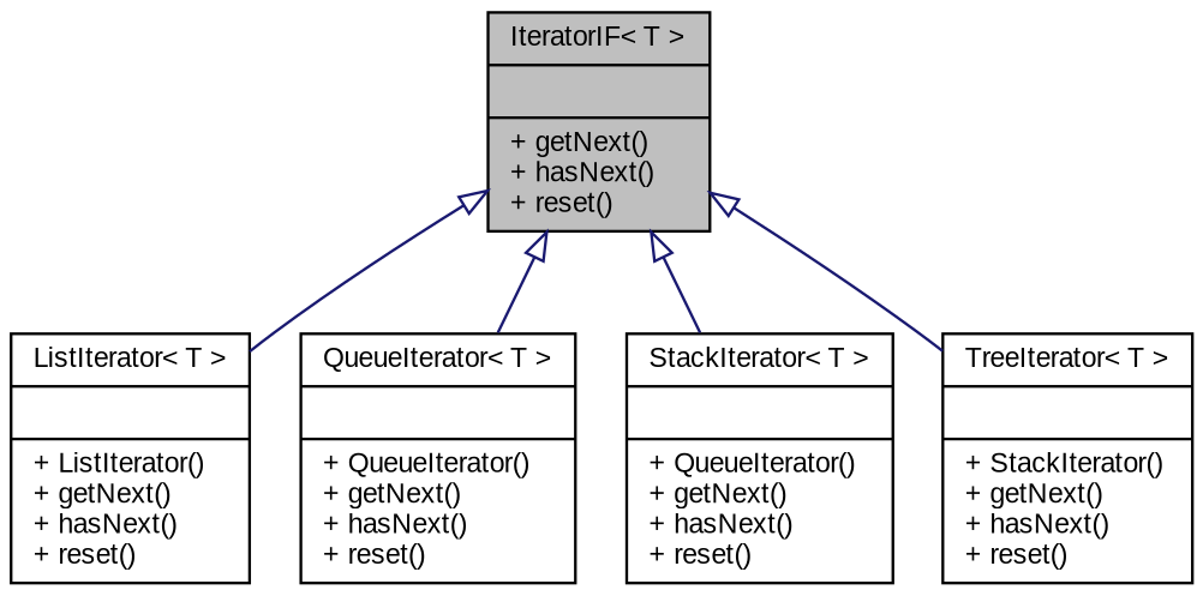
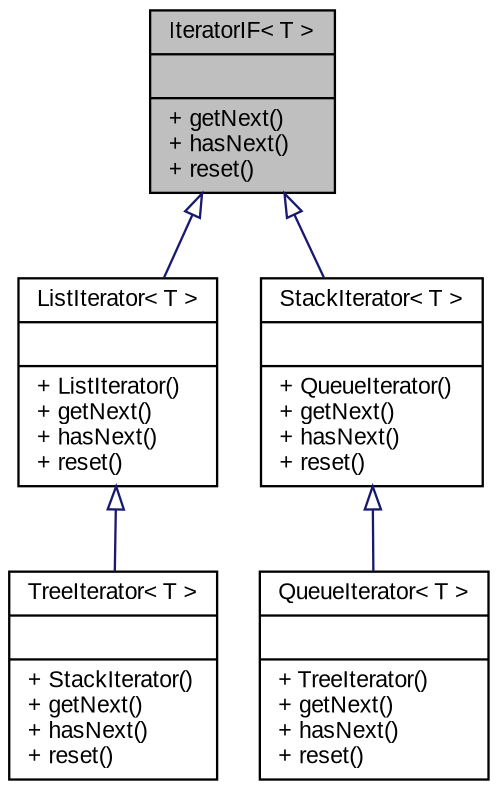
  digraph {
    fontname="Liberation Sans"
    node [color=black fillcolor=white fontname="Liberation Sans" fontsize=10 shape=record style=filled]
    edge [arrowtail=onormal color=midnightblue dir=back fontname="Liberation Sans" fontsize=10 labelfontname=Helvetica labelfontsize=10 style=solid]
    n1 [fillcolor=grey75 fontcolor=black height=0.2 label="{IteratorIF\< T \>\n||+ getNext()\l+ hasNext()\l+ reset()\l}" width=0.4]
    n2 [height=0.2 label="{ListIterator\< T \>\n||+ ListIterator()\l+ getNext()\l+ hasNext()\l+ reset()\l}" width=0.4]
-   n3 [height=0.2 label="{QueueIterator\< T \>\n||+ QueueIterator()\l+ getNext()\l+ hasNext()\l+ reset()\l}" width=0.4]
+   n3 [height=0.2 label="{QueueIterator\< T \>\n||+ TreeIterator()\l+ getNext()\l+ hasNext()\l+ reset()\l}" width=0.4]
    n4 [height=0.2 label="{StackIterator\< T \>\n||+ QueueIterator()\l+ getNext()\l+ hasNext()\l+ reset()\l}" width=0.4]
    n5 [height=0.2 label="{TreeIterator\< T \>\n||+ StackIterator()\l+ getNext()\l+ hasNext()\l+ reset()\l}" width=0.4]
    n1 -> n2
-   n1 -> n3
+   n4 -> n3
    n1 -> n4
-   n1 -> n5
+   n2 -> n5
  }
